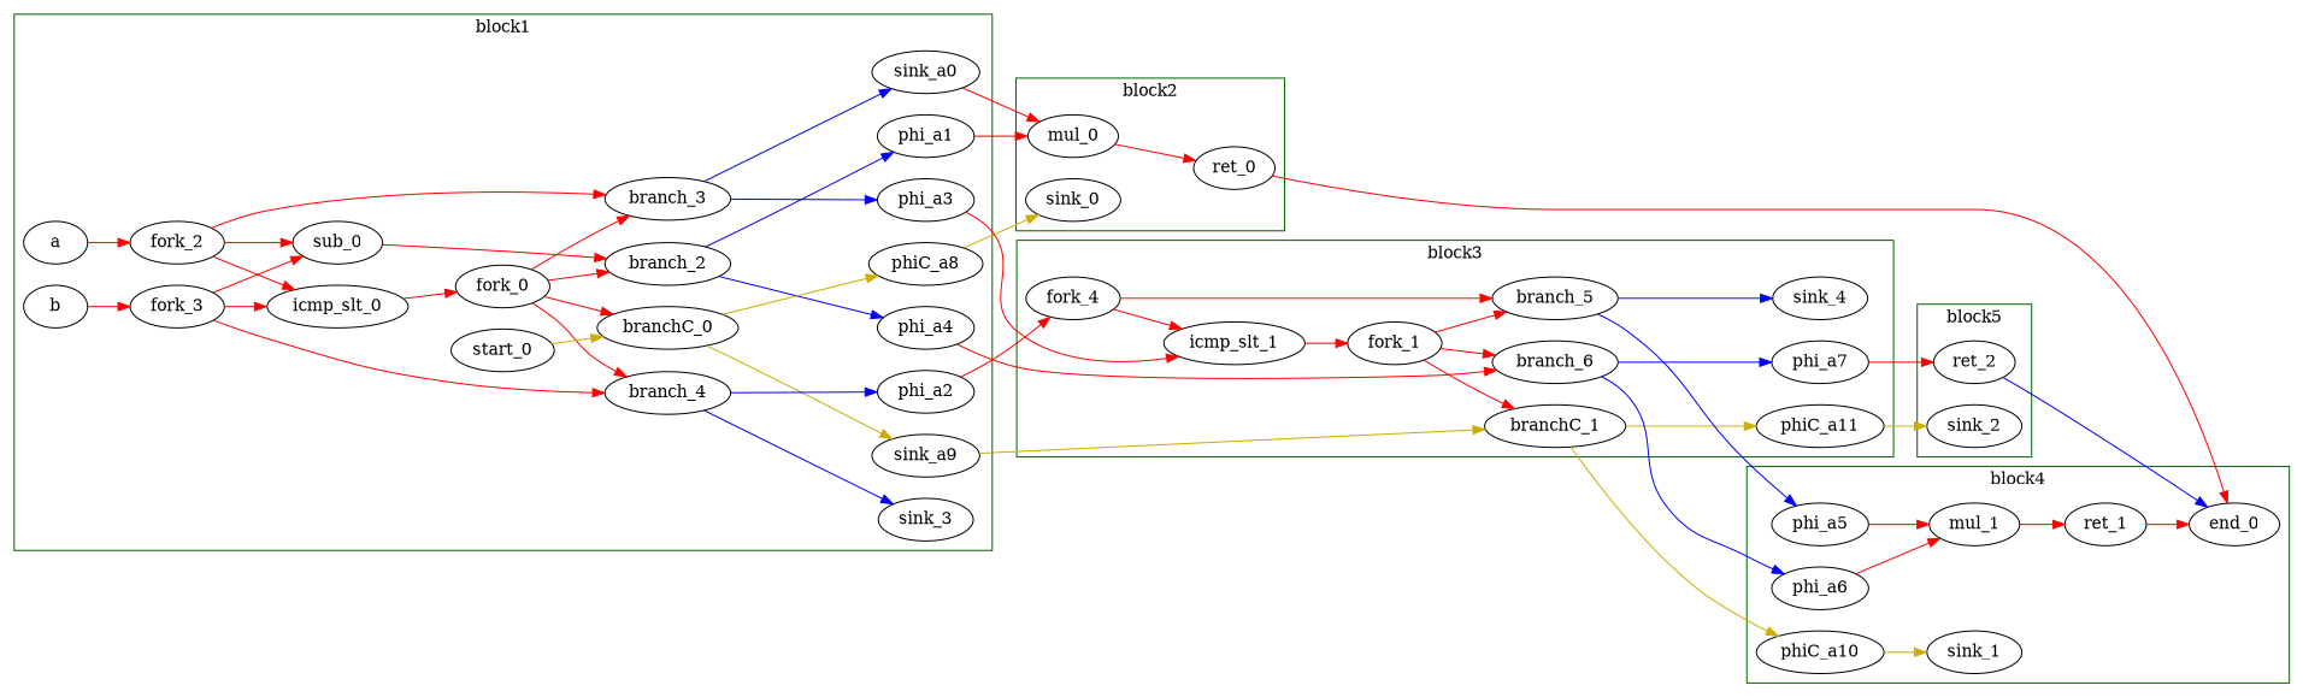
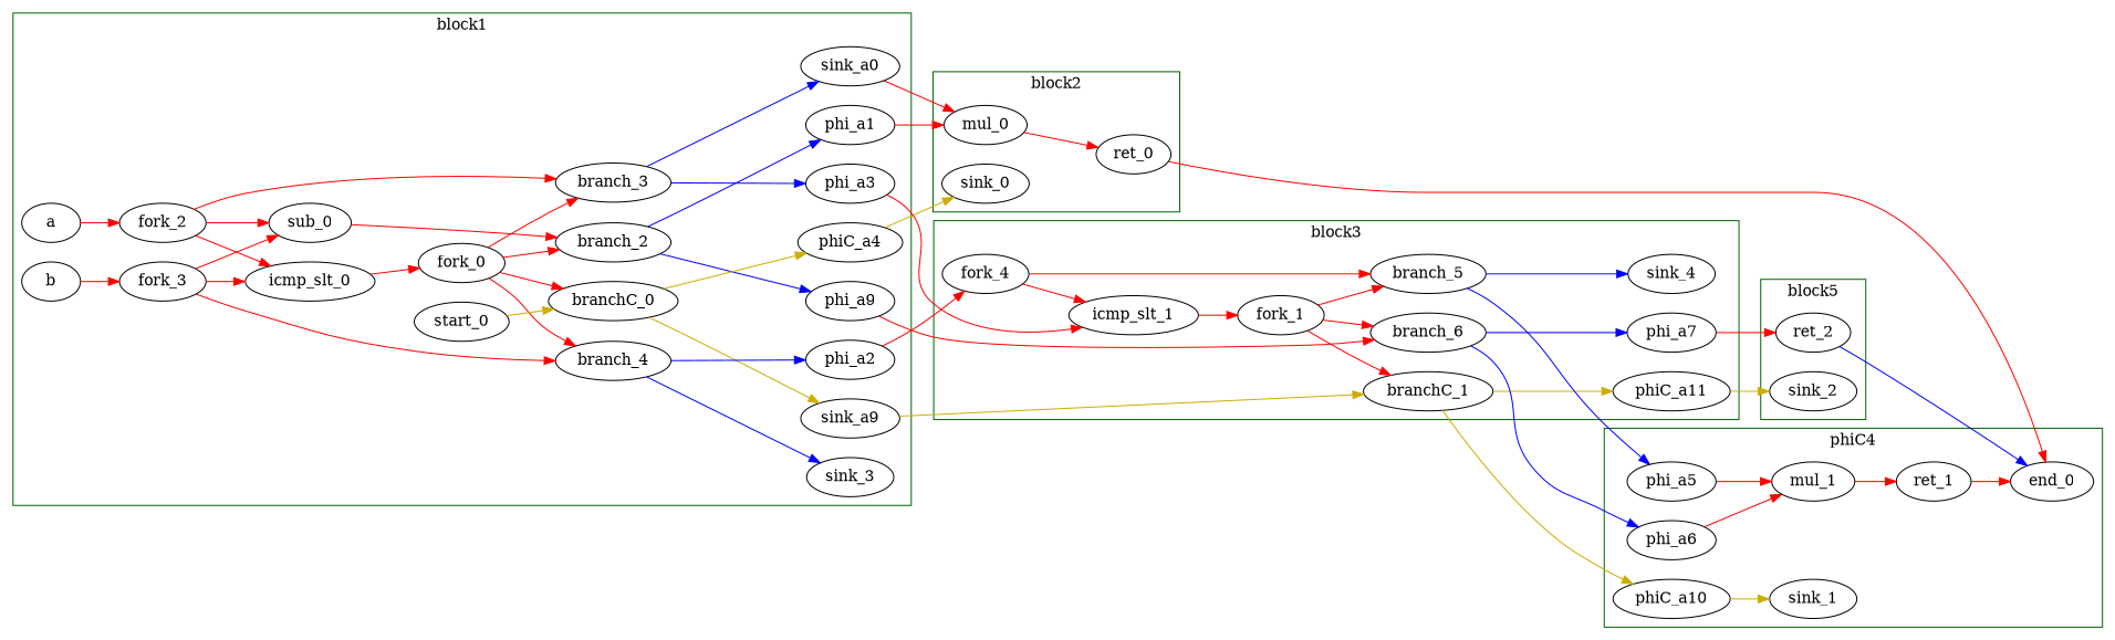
  digraph {
    rankdir=LR
    splines=spline
    node [bbID=1 in="in1:32" out="out1:32" type=Merge]
    edge [color=red from=out1 to=in1]
    mul_1 [II=1 bbID=4 delay=0.0 in="in1:32 in2:32" latency=4 op=mul_op type=Operator]
    ret_1 [II=1 bbID=4 delay=0.0 latency=0 op=ret_op type=Operator]
    end_0 [bbID=0 in="in1:32 in2:32 in3:32 " type=Exit]
    phi_a5 [bbID=4 delay=0.0 in="in1:32 "]
    phi_a6 [bbID=4 delay=0.0 in="in1:32 "]
    phiC_a10 [bbID=4 delay=0.166 in="in1:0 " out="out1:0"]
    sink_1 [bbID=0 in="in1:0" type=Sink out=""]
    sub_0 [II=1 delay=1.693 in="in1:32 in2:32" latency=0 op=sub_op type=Operator]
    branch_2 [in="in1:32 in2?:1" out="out1+:32 out2-:32" type=Branch]
    icmp_slt_0 [II=1 delay=1.53 in="in1:32 in2:32" latency=0 op=slt_op out="out1:1" type=Operator]
    fork_0 [in="in1:1" out="out1:1 out2:1 out3:1 out4:1 " type=Fork]
    branchC_0 [in="in1:0 in2?:1" out="out1+:0 out2-:0" type=Branch]
-   phiC_a8 [bbID=2 delay=0.166 in="in1:0 " out="out1:0"]
+   phiC_a8 [bbID=2 delay=0.166 in="in1:0 " out="out1:0" label=phiC_a4]
    n14 [bbID=3 delay=0.166 in="in1:0 " label=sink_a9 out="out1:0"]
    a [type=Entry]
    fork_2 [out="out1:32 out2:32 out3:32 " type=Fork]
    b [type=Entry]
    fork_3 [out="out1:32 out2:32 out3:32 " type=Fork]
    n19 [bbID=2 delay=0.0 in="in1:32 " label=sink_a0]
    phi_a1 [bbID=2 delay=0.0 in="in1:32 "]
    phi_a2 [bbID=3 delay=0.0 in="in1:32 "]
    phi_a3 [bbID=3 delay=0.0 in="in1:32 "]
-   phi_a4 [bbID=3 delay=0.0 in="in1:32 "]
+   phi_a4 [bbID=3 delay=0.0 in="in1:32 " label=phi_a9]
    branch_3 [in="in1:32 in2?:1" out="out1+:32 out2-:32" type=Branch]
    branch_4 [in="in1:32 in2?:1" out="out1+:32 out2-:32" type=Branch]
    sink_3 [in="in1:0" type=Sink out=""]
    start_0 [control=true in="in1:0" out="out1:0" type=Entry]
    mul_0 [II=1 bbID=2 delay=0.0 in="in1:32 in2:32" latency=4 op=mul_op type=Operator]
    ret_0 [II=1 bbID=2 delay=0.0 latency=0 op=ret_op type=Operator]
    sink_0 [bbID=0 in="in1:0" type=Sink out=""]
    icmp_slt_1 [II=1 bbID=3 delay=1.53 in="in1:32 in2:32" latency=0 op=slt_op out="out1:1" type=Operator]
    fork_1 [bbID=3 in="in1:1" out="out1:1 out2:1 out3:1 " type=Fork]
    branchC_1 [bbID=3 in="in1:0 in2?:1" out="out1+:0 out2-:0" type=Branch]
    phiC_a11 [bbID=5 delay=0.166 in="in1:0 " out="out1:0"]
    fork_4 [bbID=3 out="out1:32 out2:32 " type=Fork]
    branch_6 [bbID=3 in="in1:32 in2?:1" out="out1+:32 out2-:32" type=Branch]
    phi_a7 [bbID=5 delay=0.0 in="in1:32 "]
    branch_5 [bbID=3 in="in1:32 in2?:1" out="out1+:32 out2-:32" type=Branch]
    sink_4 [bbID=3 in="in1:0" type=Sink out=""]
    ret_2 [II=1 bbID=5 delay=0.0 latency=0 op=ret_op type=Operator]
    sink_2 [bbID=0 in="in1:0" type=Sink out=""]
    subgraph cluster_1 {
      color=darkgreen
-     label=block4
+     label=phiC4
      mul_1
      ret_1
      end_0
      phi_a5
      phi_a6
      phiC_a10
      sink_1
    }
    subgraph cluster_2 {
      color=darkgreen
      label=block1
      sub_0
      branch_2
      icmp_slt_0
      fork_0
      branchC_0
      phiC_a8
      n14
      a
      fork_2
      b
      fork_3
      n19
      phi_a1
      phi_a2
      phi_a3
      phi_a4
      branch_3
      branch_4
      sink_3
      start_0
    }
    subgraph cluster_3 {
      color=darkgreen
      label=block2
      mul_0
      ret_0
      sink_0
    }
    subgraph cluster_4 {
      color=darkgreen
      label=block3
      icmp_slt_1
      fork_1
      branchC_1
      phiC_a11
      fork_4
      branch_6
      phi_a7
      branch_5
      sink_4
    }
    subgraph cluster_5 {
      color=darkgreen
      label=block5
      ret_2
      sink_2
    }
    mul_1 -> ret_1
    ret_1 -> end_0 [to=in2]
    phi_a5 -> mul_1
    phi_a6 -> mul_1 [to=in2]
    phiC_a10 -> sink_1 [color=gold3]
    sub_0 -> branch_2
    branch_2 -> phi_a1 [color=blue minlen=3]
    branch_2 -> phi_a4 [color=blue from=out2 minlen=3]
    icmp_slt_0 -> fork_0
    fork_0 -> branch_2 [from=out2 to=in2]
    fork_0 -> branchC_0 [to=in2]
    fork_0 -> branch_3 [from=out3 to=in2]
    fork_0 -> branch_4 [from=out4 to=in2]
    branchC_0 -> phiC_a8 [color=gold3 minlen=3]
    branchC_0 -> n14 [color=gold3 from=out2 minlen=3]
    phiC_a8 -> sink_0 [color=gold3]
    n14 -> branchC_1 [color=gold3]
    a -> fork_2
    fork_2 -> sub_0
    fork_2 -> icmp_slt_0 [from=out2 to=in2]
    fork_2 -> branch_3 [from=out3]
    b -> fork_3
    fork_3 -> sub_0 [to=in2]
    fork_3 -> icmp_slt_0 [from=out2]
    fork_3 -> branch_4 [from=out3]
    n19 -> mul_0
    phi_a1 -> mul_0 [to=in2]
    phi_a2 -> fork_4
    phi_a3 -> icmp_slt_1 [to=in2]
    phi_a4 -> branch_6
    branch_3 -> n19 [color=blue minlen=3]
    branch_3 -> phi_a3 [color=blue from=out2 minlen=3]
    branch_4 -> phi_a2 [color=blue from=out2 minlen=3]
    branch_4 -> sink_3 [color=blue minlen=3]
    start_0 -> branchC_0 [color=gold3]
    mul_0 -> ret_0
    ret_0 -> end_0
    icmp_slt_1 -> fork_1
    fork_1 -> branchC_1 [to=in2]
    fork_1 -> branch_6 [from=out3 to=in2]
    fork_1 -> branch_5 [from=out2 to=in2]
    branchC_1 -> phiC_a10 [color=gold3 minlen=3]
    branchC_1 -> phiC_a11 [color=gold3 from=out2 minlen=3]
    phiC_a11 -> sink_2 [color=gold3]
    fork_4 -> icmp_slt_1
    fork_4 -> branch_5 [from=out2]
    branch_6 -> phi_a6 [color=blue minlen=3]
    branch_6 -> phi_a7 [color=blue from=out2 minlen=3]
    phi_a7 -> ret_2
    branch_5 -> phi_a5 [color=blue minlen=3]
    branch_5 -> sink_4 [color=blue from=out2 minlen=3]
    ret_2 -> end_0 [color=blue to=in3]
  }
